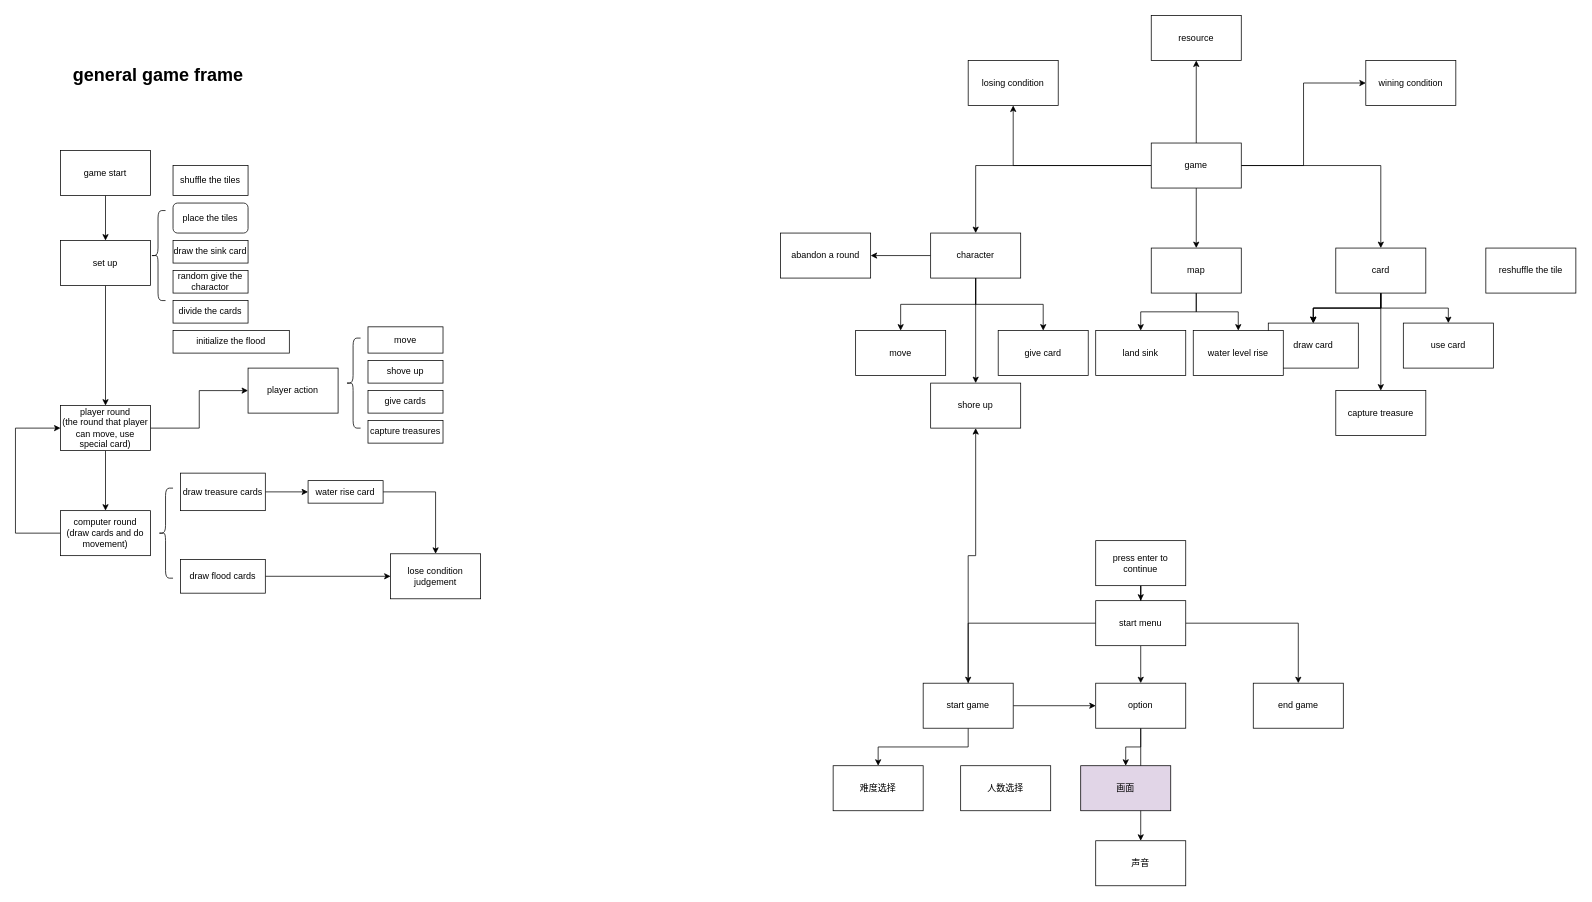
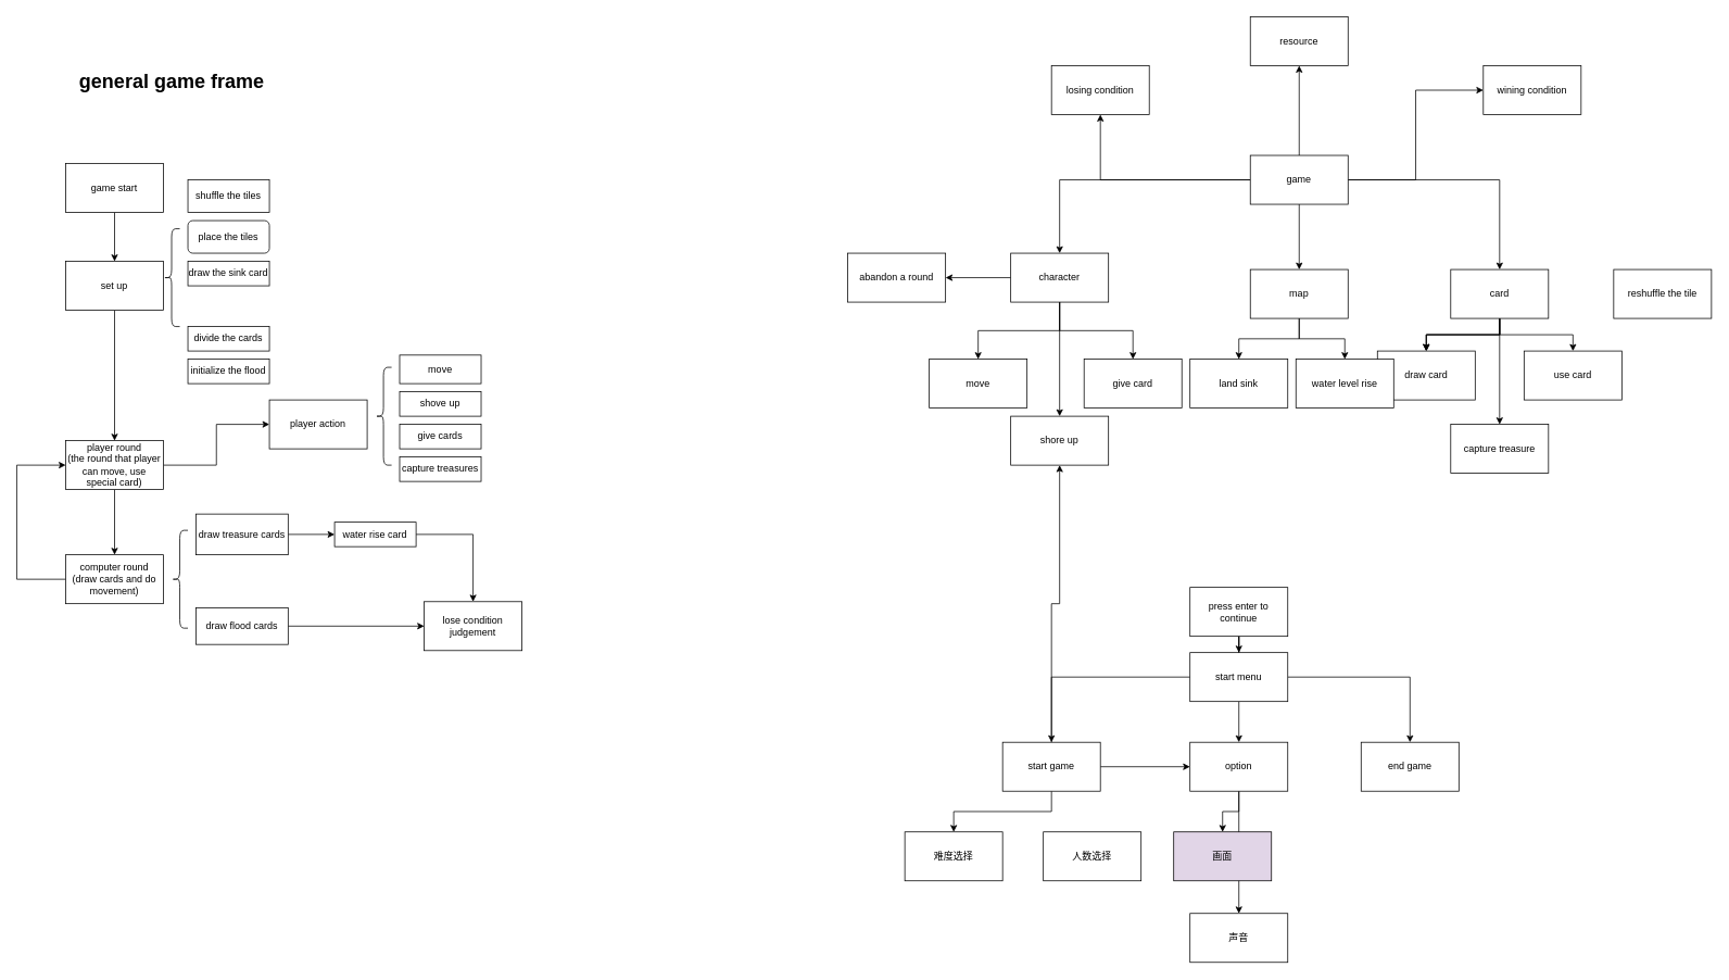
  <mxCell id="0" />
  <mxCell id="1" parent="0" />
  <mxCell id="2" value="" style="edgeStyle=orthogonalEdgeStyle;rounded=0;orthogonalLoop=1;jettySize=auto;html=1;" parent="1" source="8" target="11" edge="1"><mxGeometry relative="1" as="geometry" /></mxCell>
  <mxCell id="3" value="" style="edgeStyle=orthogonalEdgeStyle;rounded=0;orthogonalLoop=1;jettySize=auto;html=1;" parent="1" source="8" target="16" edge="1"><mxGeometry relative="1" as="geometry" /></mxCell>
  <mxCell id="4" value="" style="edgeStyle=orthogonalEdgeStyle;rounded=0;orthogonalLoop=1;jettySize=auto;html=1;" parent="1" source="8" target="22" edge="1"><mxGeometry relative="1" as="geometry" /></mxCell>
  <mxCell id="5" value="" style="edgeStyle=orthogonalEdgeStyle;rounded=0;orthogonalLoop=1;jettySize=auto;html=1;" parent="1" source="8" target="23" edge="1"><mxGeometry relative="1" as="geometry" /></mxCell>
  <mxCell id="6" style="edgeStyle=orthogonalEdgeStyle;rounded=0;orthogonalLoop=1;jettySize=auto;html=1;entryX=0;entryY=0.5;entryDx=0;entryDy=0;" parent="1" source="8" target="33" edge="1"><mxGeometry relative="1" as="geometry" /></mxCell>
  <mxCell id="7" style="edgeStyle=orthogonalEdgeStyle;rounded=0;orthogonalLoop=1;jettySize=auto;html=1;" parent="1" source="8" target="34" edge="1"><mxGeometry relative="1" as="geometry" /></mxCell>
  <mxCell id="8" value="game" style="rounded=0;whiteSpace=wrap;html=1;" parent="1" vertex="1"><mxGeometry x="1534" y="190" width="120" height="60" as="geometry" /></mxCell>
  <mxCell id="9" value="" style="edgeStyle=orthogonalEdgeStyle;rounded=0;orthogonalLoop=1;jettySize=auto;html=1;" parent="1" source="11" target="27" edge="1"><mxGeometry relative="1" as="geometry" /></mxCell>
  <mxCell id="10" style="edgeStyle=orthogonalEdgeStyle;rounded=0;orthogonalLoop=1;jettySize=auto;html=1;" parent="1" source="11" target="35" edge="1"><mxGeometry relative="1" as="geometry" /></mxCell>
  <mxCell id="11" value="map" style="rounded=0;whiteSpace=wrap;html=1;" parent="1" vertex="1"><mxGeometry x="1534" y="330" width="120" height="60" as="geometry" /></mxCell>
  <mxCell id="12" value="" style="edgeStyle=orthogonalEdgeStyle;rounded=0;orthogonalLoop=1;jettySize=auto;html=1;" parent="1" source="16" target="24" edge="1"><mxGeometry relative="1" as="geometry" /></mxCell>
  <mxCell id="13" style="edgeStyle=orthogonalEdgeStyle;rounded=0;orthogonalLoop=1;jettySize=auto;html=1;" parent="1" source="16" target="28" edge="1"><mxGeometry relative="1" as="geometry" /></mxCell>
  <mxCell id="14" style="edgeStyle=orthogonalEdgeStyle;rounded=0;orthogonalLoop=1;jettySize=auto;html=1;" parent="1" source="16" target="29" edge="1"><mxGeometry relative="1" as="geometry" /></mxCell>
  <mxCell id="15" value="" style="edgeStyle=orthogonalEdgeStyle;rounded=0;orthogonalLoop=1;jettySize=auto;html=1;" parent="1" source="16" target="30" edge="1"><mxGeometry relative="1" as="geometry" /></mxCell>
  <mxCell id="16" value="character" style="rounded=0;whiteSpace=wrap;html=1;" parent="1" vertex="1"><mxGeometry x="1240" y="310" width="120" height="60" as="geometry" /></mxCell>
  <mxCell id="17" value="" style="edgeStyle=orthogonalEdgeStyle;rounded=0;orthogonalLoop=1;jettySize=auto;html=1;" parent="1" source="22" target="25" edge="1"><mxGeometry relative="1" as="geometry" /></mxCell>
  <mxCell id="18" value="" style="edgeStyle=orthogonalEdgeStyle;rounded=0;orthogonalLoop=1;jettySize=auto;html=1;" parent="1" source="22" target="25" edge="1"><mxGeometry relative="1" as="geometry" /></mxCell>
  <mxCell id="19" value="" style="edgeStyle=orthogonalEdgeStyle;rounded=0;orthogonalLoop=1;jettySize=auto;html=1;" parent="1" source="22" target="25" edge="1"><mxGeometry relative="1" as="geometry" /></mxCell>
  <mxCell id="20" style="edgeStyle=orthogonalEdgeStyle;rounded=0;orthogonalLoop=1;jettySize=auto;html=1;" parent="1" source="22" target="26" edge="1"><mxGeometry relative="1" as="geometry" /></mxCell>
  <mxCell id="21" style="edgeStyle=orthogonalEdgeStyle;rounded=0;orthogonalLoop=1;jettySize=auto;html=1;" parent="1" source="22" target="32" edge="1"><mxGeometry relative="1" as="geometry" /></mxCell>
  <mxCell id="22" value="card" style="whiteSpace=wrap;html=1;rounded=0;" parent="1" vertex="1"><mxGeometry x="1780" y="330" width="120" height="60" as="geometry" /></mxCell>
  <mxCell id="23" value="resource" style="whiteSpace=wrap;html=1;rounded=0;" parent="1" vertex="1"><mxGeometry x="1534" y="20" width="120" height="60" as="geometry" /></mxCell>
  <mxCell id="24" value="move" style="whiteSpace=wrap;html=1;rounded=0;" parent="1" vertex="1"><mxGeometry x="1140" y="440" width="120" height="60" as="geometry" /></mxCell>
  <mxCell id="25" value="draw card" style="whiteSpace=wrap;html=1;rounded=0;" parent="1" vertex="1"><mxGeometry x="1690" y="430" width="120" height="60" as="geometry" /></mxCell>
  <mxCell id="26" value="use card" style="rounded=0;whiteSpace=wrap;html=1;" parent="1" vertex="1"><mxGeometry x="1870" y="430" width="120" height="60" as="geometry" /></mxCell>
  <mxCell id="27" value="land sink" style="whiteSpace=wrap;html=1;rounded=0;" parent="1" vertex="1"><mxGeometry x="1460" y="440" width="120" height="60" as="geometry" /></mxCell>
  <mxCell id="28" value="shore up" style="rounded=0;whiteSpace=wrap;html=1;" parent="1" vertex="1"><mxGeometry x="1240" y="510" width="120" height="60" as="geometry" /></mxCell>
  <mxCell id="29" value="give card" style="rounded=0;whiteSpace=wrap;html=1;" parent="1" vertex="1"><mxGeometry x="1330" y="440" width="120" height="60" as="geometry" /></mxCell>
  <mxCell id="30" value="abandon a round" style="whiteSpace=wrap;html=1;rounded=0;" parent="1" vertex="1"><mxGeometry x="1040" y="310" width="120" height="60" as="geometry" /></mxCell>
  <mxCell id="31" value="reshuffle the tile" style="whiteSpace=wrap;html=1;rounded=0;" parent="1" vertex="1"><mxGeometry x="1980" y="330" width="120" height="60" as="geometry" /></mxCell>
  <mxCell id="32" value="capture treasure" style="rounded=0;whiteSpace=wrap;html=1;" parent="1" vertex="1"><mxGeometry x="1780" y="520" width="120" height="60" as="geometry" /></mxCell>
  <mxCell id="33" value="wining condition" style="rounded=0;whiteSpace=wrap;html=1;" parent="1" vertex="1"><mxGeometry x="1820" y="80" width="120" height="60" as="geometry" /></mxCell>
  <mxCell id="34" value="losing condition" style="rounded=0;whiteSpace=wrap;html=1;" parent="1" vertex="1"><mxGeometry x="1290" y="80" width="120" height="60" as="geometry" /></mxCell>
  <mxCell id="35" value="water level rise" style="rounded=0;whiteSpace=wrap;html=1;" parent="1" vertex="1"><mxGeometry x="1590" y="440" width="120" height="60" as="geometry" /></mxCell>
  <mxCell id="36" value="" style="edgeStyle=orthogonalEdgeStyle;rounded=0;orthogonalLoop=1;jettySize=auto;html=1;" parent="1" source="39" target="43" edge="1"><mxGeometry relative="1" as="geometry" /></mxCell>
  <mxCell id="37" value="" style="edgeStyle=orthogonalEdgeStyle;rounded=0;orthogonalLoop=1;jettySize=auto;html=1;" parent="1" source="39" target="46" edge="1"><mxGeometry relative="1" as="geometry" /></mxCell>
  <mxCell id="38" value="" style="edgeStyle=orthogonalEdgeStyle;rounded=0;orthogonalLoop=1;jettySize=auto;html=1;" parent="1" source="39" target="47" edge="1"><mxGeometry relative="1" as="geometry" /></mxCell>
  <mxCell id="39" value="start menu" style="rounded=0;whiteSpace=wrap;html=1;" parent="1" vertex="1"><mxGeometry x="1460" y="800" width="120" height="60" as="geometry" /></mxCell>
  <mxCell id="40" value="" style="edgeStyle=orthogonalEdgeStyle;rounded=0;orthogonalLoop=1;jettySize=auto;html=1;" parent="1" source="43" target="48" edge="1"><mxGeometry relative="1" as="geometry" /></mxCell>
  <mxCell id="41" value="" style="edgeStyle=orthogonalEdgeStyle;rounded=0;orthogonalLoop=1;jettySize=auto;html=1;" parent="1" source="43" target="46" edge="1"><mxGeometry relative="1" as="geometry" /></mxCell>
  <mxCell id="42" value="" style="edgeStyle=orthogonalEdgeStyle;rounded=0;orthogonalLoop=1;jettySize=auto;html=1;" parent="1" source="43" target="28" edge="1"><mxGeometry relative="1" as="geometry" /></mxCell>
  <mxCell id="43" value="start game" style="whiteSpace=wrap;html=1;rounded=0;" parent="1" vertex="1"><mxGeometry x="1230" y="910" width="120" height="60" as="geometry" /></mxCell>
  <mxCell id="44" value="" style="edgeStyle=orthogonalEdgeStyle;rounded=0;orthogonalLoop=1;jettySize=auto;html=1;" parent="1" source="46" target="50" edge="1"><mxGeometry relative="1" as="geometry" /></mxCell>
  <mxCell id="45" style="edgeStyle=orthogonalEdgeStyle;rounded=0;orthogonalLoop=1;jettySize=auto;html=1;" parent="1" source="46" target="51" edge="1"><mxGeometry relative="1" as="geometry" /></mxCell>
  <mxCell id="46" value="option" style="whiteSpace=wrap;html=1;rounded=0;" parent="1" vertex="1"><mxGeometry x="1460" y="910" width="120" height="60" as="geometry" /></mxCell>
  <mxCell id="47" value="end game" style="whiteSpace=wrap;html=1;rounded=0;" parent="1" vertex="1"><mxGeometry x="1670" y="910" width="120" height="60" as="geometry" /></mxCell>
  <mxCell id="48" value="难度选择" style="whiteSpace=wrap;html=1;rounded=0;" parent="1" vertex="1"><mxGeometry x="1110" y="1020" width="120" height="60" as="geometry" /></mxCell>
  <mxCell id="49" value="人数选择" style="whiteSpace=wrap;html=1;rounded=0;" parent="1" vertex="1"><mxGeometry x="1280" y="1020" width="120" height="60" as="geometry" /></mxCell>
  <mxCell id="50" value="画面" style="whiteSpace=wrap;html=1;rounded=0;fillColor=#e1d5e7;" parent="1" vertex="1"><mxGeometry x="1440" y="1020" width="120" height="60" as="geometry" /></mxCell>
  <mxCell id="51" value="声音" style="rounded=0;whiteSpace=wrap;html=1;" parent="1" vertex="1"><mxGeometry x="1460" y="1120" width="120" height="60" as="geometry" /></mxCell>
  <mxCell id="52" style="edgeStyle=orthogonalEdgeStyle;rounded=0;orthogonalLoop=1;jettySize=auto;html=1;" parent="1" source="53" target="39" edge="1"><mxGeometry relative="1" as="geometry" /></mxCell>
  <mxCell id="53" value="press enter to continue" style="rounded=0;whiteSpace=wrap;html=1;" parent="1" vertex="1"><mxGeometry x="1460" y="720" width="120" height="60" as="geometry" /></mxCell>
  <mxCell id="54" value="" style="edgeStyle=orthogonalEdgeStyle;rounded=0;orthogonalLoop=1;jettySize=auto;html=1;" parent="1" source="55" target="57" edge="1"><mxGeometry relative="1" as="geometry" /></mxCell>
  <mxCell id="55" value="game start" style="rounded=0;whiteSpace=wrap;html=1;" parent="1" vertex="1"><mxGeometry x="80.14" y="200" width="120" height="60" as="geometry" /></mxCell>
  <mxCell id="56" value="" style="edgeStyle=orthogonalEdgeStyle;rounded=0;orthogonalLoop=1;jettySize=auto;html=1;" edge="1" parent="1" source="57" target="68"><mxGeometry relative="1" as="geometry" /></mxCell>
  <mxCell id="57" value="set up" style="whiteSpace=wrap;html=1;rounded=0;" parent="1" vertex="1"><mxGeometry x="80.14" y="320" width="120" height="60" as="geometry" /></mxCell>
  <mxCell id="58" value="shuffle the tiles" style="rounded=0;whiteSpace=wrap;html=1;" parent="1" vertex="1"><mxGeometry x="230.14" y="220" width="100" height="40" as="geometry" /></mxCell>
  <mxCell id="59" value="" style="shape=curlyBracket;whiteSpace=wrap;html=1;rounded=1;labelPosition=left;verticalLabelPosition=middle;align=right;verticalAlign=middle;" parent="1" vertex="1"><mxGeometry x="200.14" y="280" width="20" height="120" as="geometry" /></mxCell>
  <mxCell id="60" value="place the tiles" style="whiteSpace=wrap;html=1;rounded=1;" parent="1" vertex="1"><mxGeometry x="230.14" y="270" width="100" height="40" as="geometry" /></mxCell>
- <mxCell id="61" value="initialize the flood" style="rounded=0;whiteSpace=wrap;html=1;" parent="1" vertex="1"><mxGeometry x="230.14" y="440" width="155" height="30" as="geometry" /></mxCell>
+ <mxCell id="61" value="initialize the flood" style="rounded=0;whiteSpace=wrap;html=1;" parent="1" vertex="1"><mxGeometry x="230.14" y="440" width="100" height="30" as="geometry" /></mxCell>
  <mxCell id="62" value="divide the cards" style="rounded=0;whiteSpace=wrap;html=1;" parent="1" vertex="1"><mxGeometry x="230.14" y="400" width="100" height="30" as="geometry" /></mxCell>
  <mxCell id="63" value="draw the sink card" style="rounded=0;whiteSpace=wrap;html=1;" parent="1" vertex="1"><mxGeometry x="230.14" y="320" width="100" height="30" as="geometry" /></mxCell>
- <mxCell id="64" value="random give the charactor" style="rounded=0;whiteSpace=wrap;html=1;" parent="1" vertex="1"><mxGeometry x="230.14" y="360" width="100" height="30" as="geometry" /></mxCell>
  <mxCell id="65" value="lose condition judgement" style="rounded=0;whiteSpace=wrap;html=1;" vertex="1" parent="1"><mxGeometry x="520.14" y="737.5" width="120" height="60" as="geometry" /></mxCell>
  <mxCell id="66" value="" style="edgeStyle=orthogonalEdgeStyle;rounded=0;orthogonalLoop=1;jettySize=auto;html=1;" edge="1" parent="1" source="68" target="69"><mxGeometry relative="1" as="geometry" /></mxCell>
  <mxCell id="67" value="" style="edgeStyle=orthogonalEdgeStyle;rounded=0;orthogonalLoop=1;jettySize=auto;html=1;" edge="1" parent="1" source="68" target="71"><mxGeometry relative="1" as="geometry" /></mxCell>
  <mxCell id="68" value="player round&lt;div&gt;(the round that player can move, use special card)&lt;/div&gt;" style="whiteSpace=wrap;html=1;rounded=0;" vertex="1" parent="1"><mxGeometry x="80.14" y="540" width="120" height="60" as="geometry" /></mxCell>
  <mxCell id="69" value="player action" style="whiteSpace=wrap;html=1;rounded=0;" vertex="1" parent="1"><mxGeometry x="330.14" y="490" width="120" height="60" as="geometry" /></mxCell>
  <mxCell id="70" style="edgeStyle=orthogonalEdgeStyle;rounded=0;orthogonalLoop=1;jettySize=auto;html=1;entryX=0;entryY=0.5;entryDx=0;entryDy=0;" edge="1" parent="1" source="71" target="68"><mxGeometry relative="1" as="geometry"><Array as="points"><mxPoint x="20.14" y="710" /><mxPoint x="20.14" y="570" /></Array></mxGeometry></mxCell>
  <mxCell id="71" value="computer round&lt;div&gt;(draw cards and do movement)&lt;/div&gt;" style="whiteSpace=wrap;html=1;rounded=0;" vertex="1" parent="1"><mxGeometry x="80.14" y="680" width="120" height="60" as="geometry" /></mxCell>
  <mxCell id="72" value="" style="shape=curlyBracket;whiteSpace=wrap;html=1;rounded=1;labelPosition=left;verticalLabelPosition=middle;align=right;verticalAlign=middle;" vertex="1" parent="1"><mxGeometry x="210.14" y="650" width="20" height="120" as="geometry" /></mxCell>
  <mxCell id="73" style="edgeStyle=orthogonalEdgeStyle;rounded=0;orthogonalLoop=1;jettySize=auto;html=1;" edge="1" parent="1" source="74" target="78"><mxGeometry relative="1" as="geometry" /></mxCell>
  <mxCell id="74" value="draw treasure cards" style="rounded=0;whiteSpace=wrap;html=1;" vertex="1" parent="1"><mxGeometry x="240.14" y="630" width="113" height="50" as="geometry" /></mxCell>
  <mxCell id="75" style="edgeStyle=orthogonalEdgeStyle;rounded=0;orthogonalLoop=1;jettySize=auto;html=1;" edge="1" parent="1" source="76" target="65"><mxGeometry relative="1" as="geometry" /></mxCell>
  <mxCell id="76" value="draw flood cards" style="rounded=0;whiteSpace=wrap;html=1;" vertex="1" parent="1"><mxGeometry x="240.14" y="745" width="113" height="45" as="geometry" /></mxCell>
  <mxCell id="77" style="edgeStyle=orthogonalEdgeStyle;rounded=0;orthogonalLoop=1;jettySize=auto;html=1;" edge="1" parent="1" source="78" target="65"><mxGeometry relative="1" as="geometry" /></mxCell>
  <mxCell id="78" value="water rise card" style="rounded=0;whiteSpace=wrap;html=1;" vertex="1" parent="1"><mxGeometry x="410.14" y="640" width="100" height="30" as="geometry" /></mxCell>
  <mxCell id="79" value="" style="shape=curlyBracket;whiteSpace=wrap;html=1;rounded=1;labelPosition=left;verticalLabelPosition=middle;align=right;verticalAlign=middle;" vertex="1" parent="1"><mxGeometry x="460.14" y="450" width="20" height="120" as="geometry" /></mxCell>
  <mxCell id="80" value="move" style="rounded=0;whiteSpace=wrap;html=1;" vertex="1" parent="1"><mxGeometry x="490" y="435" width="100" height="35" as="geometry" /></mxCell>
  <mxCell id="81" value="shove up" style="rounded=0;whiteSpace=wrap;html=1;" vertex="1" parent="1"><mxGeometry x="490" y="480" width="100" height="30" as="geometry" /></mxCell>
  <mxCell id="82" value="give cards" style="rounded=0;whiteSpace=wrap;html=1;" vertex="1" parent="1"><mxGeometry x="490" y="520" width="100" height="30" as="geometry" /></mxCell>
  <mxCell id="83" value="capture treasures" style="rounded=0;whiteSpace=wrap;html=1;" vertex="1" parent="1"><mxGeometry x="490" y="560" width="100" height="30" as="geometry" /></mxCell>
  <mxCell id="84" value="general game frame" style="text;strokeColor=none;fillColor=none;html=1;fontSize=24;fontStyle=1;verticalAlign=middle;align=center;" vertex="1" parent="1"><mxGeometry x="160.14" y="80" width="100" height="40" as="geometry" /></mxCell>
